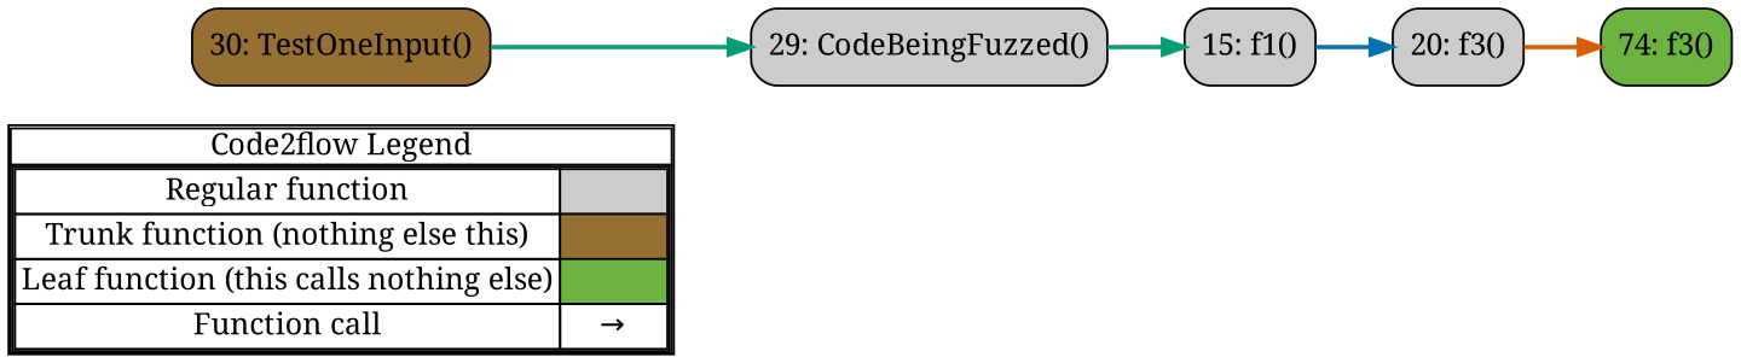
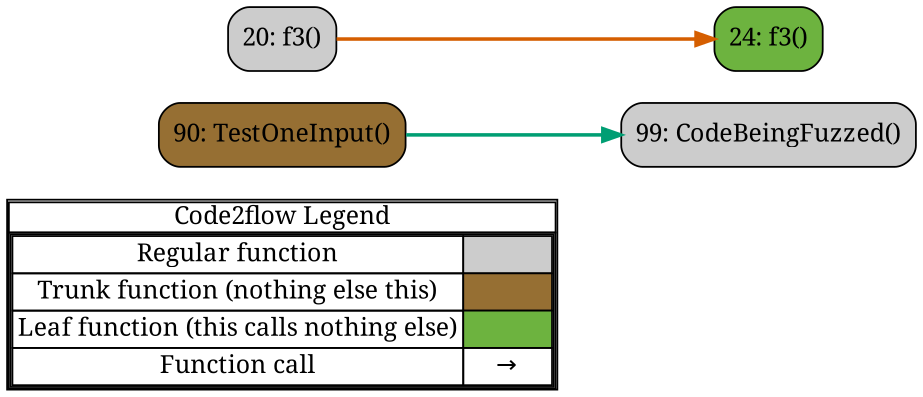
  digraph {
    concentrate=true
    fontname="Noto Serif"
    rankdir=LR
    splines=ortho
    node [fontname="Noto Serif" shape=rect fillcolor="#cccccc" style="rounded,filled"]
    edge [color="#009E73" fontname="Noto Serif" penwidth=2]
    n1 [label=<         <table cellspacing="0" cellpadding="0" border="1"><tr><td>Code2flow Legend</td></tr><tr><td>         <table cellspacing="0">         <tr><td>Regular function</td><td width="50px" bgcolor='#cccccc'></td></tr>         <tr><td>Trunk function (nothing else this)</td><td bgcolor='#966F33'></td></tr>         <tr><td>Leaf function (this calls nothing else)</td><td bgcolor='#6db33f'></td></tr>         <tr><td>Function call</td><td><font color='black'>&#8594;</font></td></tr>         </table></td></tr></table>         > margin=0 shape=none fillcolor="" style=""]
-   n2 [label="29: CodeBeingFuzzed()"]
-   n3 [label="15: f1()"]
+   n2 [label="99: CodeBeingFuzzed()"]
    n4 [label="20: f3()"]
-   n5 [fillcolor="#6db33f" label="74: f3()"]
-   n6 [fillcolor="#966F33" label="30: TestOneInput()"]
+   n5 [fillcolor="#6db33f" label="24: f3()"]
+   n6 [fillcolor="#966F33" label="90: TestOneInput()"]
    subgraph sub_1 {
      label=legend
      rank=min
      n1
    }
    subgraph sub_2 {
      label="File: example_library"
      style=dotted
      n2
-     n3
      n4
      n5
    }
    subgraph sub_3 {
      label="File: fuzzing_example"
      style=dotted
      n6
    }
-   n2 -> n3
-   n3 -> n4 [color="#0072B2"]
    n4 -> n5 [color="#D55E00"]
    n6 -> n2
  }
